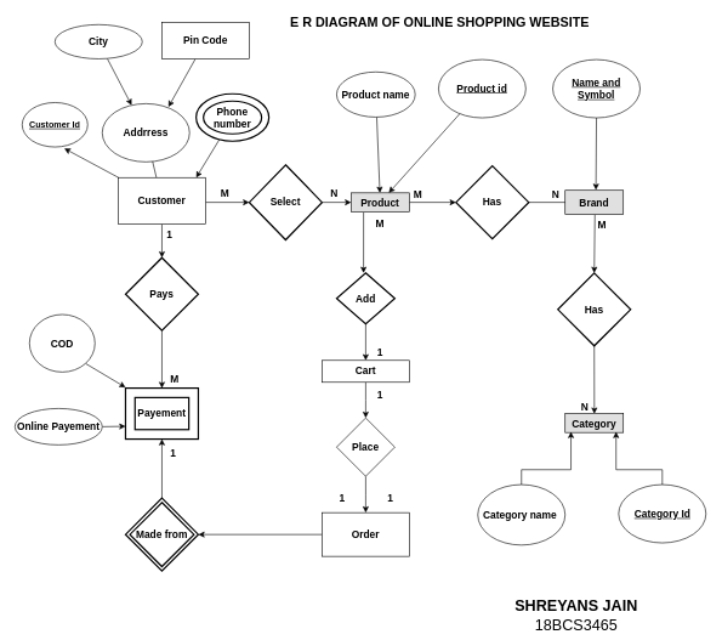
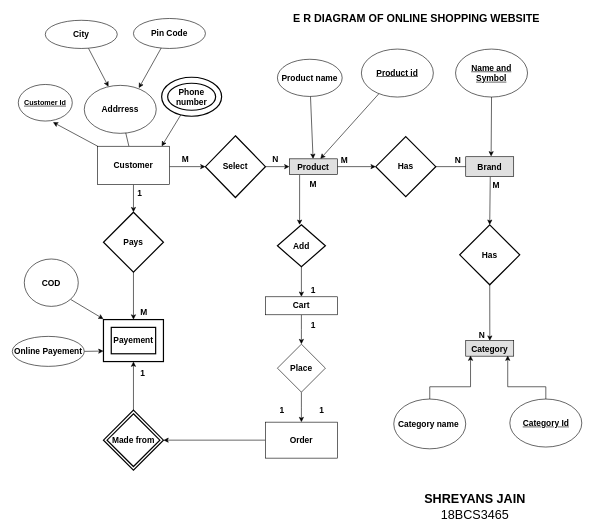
  <mxCell id="0" />
  <mxCell id="1" parent="0" />
  <mxCell id="2" style="edgeStyle=orthogonalEdgeStyle;rounded=0;orthogonalLoop=1;jettySize=auto;html=1;" parent="1" edge="1"><mxGeometry relative="1" as="geometry"><mxPoint x="342" y="277" as="targetPoint" /><mxPoint x="282" y="277" as="sourcePoint" /></mxGeometry></mxCell>
  <mxCell id="3" style="edgeStyle=orthogonalEdgeStyle;rounded=0;orthogonalLoop=1;jettySize=auto;html=1;" parent="1" source="4" target="6" edge="1"><mxGeometry relative="1" as="geometry"><mxPoint x="522" y="277" as="targetPoint" /></mxGeometry></mxCell>
  <mxCell id="4" value="&lt;b&gt;Select&lt;/b&gt;" style="shape=rhombus;strokeWidth=2;fontSize=17;perimeter=rhombusPerimeter;whiteSpace=wrap;html=1;align=center;fontSize=14;" parent="1" vertex="1"><mxGeometry x="342" y="225.5" width="100" height="103" as="geometry" /></mxCell>
  <mxCell id="5" style="edgeStyle=orthogonalEdgeStyle;rounded=0;orthogonalLoop=1;jettySize=auto;html=1;entryX=0;entryY=0.5;entryDx=0;entryDy=0;" parent="1" source="6" target="8" edge="1"><mxGeometry relative="1" as="geometry"><mxPoint x="582" y="294" as="targetPoint" /></mxGeometry></mxCell>
  <mxCell id="6" value="Product" style="text;align=center;verticalAlign=middle;spacingLeft=4;spacingRight=4;strokeColor=#000000;fillColor=#e0e0e0;rotatable=0;points=[[0,0.5],[1,0.5]];portConstraint=eastwest;fontSize=14;fontStyle=1" parent="1" vertex="1"><mxGeometry x="482" y="264" width="80" height="26" as="geometry" /></mxCell>
  <mxCell id="7" style="edgeStyle=orthogonalEdgeStyle;rounded=0;orthogonalLoop=1;jettySize=auto;html=1;exitX=1;exitY=0.5;exitDx=0;exitDy=0;entryX=0;entryY=0.5;entryDx=0;entryDy=0;" parent="1" source="8" target="9" edge="1"><mxGeometry relative="1" as="geometry"><mxPoint x="656" y="214" as="sourcePoint" /><mxPoint x="856" y="254" as="targetPoint" /><Array as="points"><mxPoint x="786" y="277" /><mxPoint x="786" y="277" /></Array></mxGeometry></mxCell>
  <mxCell id="8" value="&lt;b&gt;Has&lt;/b&gt;" style="shape=rhombus;strokeWidth=2;fontSize=17;perimeter=rhombusPerimeter;whiteSpace=wrap;html=1;align=center;fontSize=14;" parent="1" vertex="1"><mxGeometry x="626" y="227" width="100" height="100" as="geometry" /></mxCell>
  <mxCell id="9" value="Brand" style="text;align=center;verticalAlign=middle;spacingLeft=4;spacingRight=4;strokeColor=#000000;fillColor=#e0e0e0;rotatable=0;points=[[0,0.5],[1,0.5]];portConstraint=eastwest;fontSize=14;fontStyle=1" parent="1" vertex="1"><mxGeometry x="776" y="260.5" width="80" height="33" as="geometry" /></mxCell>
  <mxCell id="10" style="edgeStyle=none;rounded=0;orthogonalLoop=1;jettySize=auto;html=1;exitX=0.5;exitY=1;exitDx=0;exitDy=0;entryX=0.502;entryY=0.01;entryDx=0;entryDy=0;entryPerimeter=0;" parent="1" source="11" target="12" edge="1"><mxGeometry relative="1" as="geometry"><mxPoint x="826" y="484" as="sourcePoint" /><mxPoint x="813" y="564" as="targetPoint" /></mxGeometry></mxCell>
  <mxCell id="11" value="&lt;b&gt;Has&lt;/b&gt;" style="shape=rhombus;strokeWidth=2;fontSize=17;perimeter=rhombusPerimeter;whiteSpace=wrap;html=1;align=center;fontSize=14;" parent="1" vertex="1"><mxGeometry x="766" y="374" width="100" height="100" as="geometry" /></mxCell>
  <mxCell id="12" value="Category" style="text;align=center;verticalAlign=middle;spacingLeft=4;spacingRight=4;strokeColor=#000000;fillColor=#e0e0e0;rotatable=0;points=[[0,0.5],[1,0.5]];portConstraint=eastwest;fontSize=14;fontStyle=1" parent="1" vertex="1"><mxGeometry x="776" y="567" width="80" height="26" as="geometry" /></mxCell>
  <mxCell id="13" value="" style="endArrow=classic;html=1;exitX=0.213;exitY=1.038;exitDx=0;exitDy=0;exitPerimeter=0;" parent="1" source="6" edge="1"><mxGeometry width="50" height="50" relative="1" as="geometry"><mxPoint x="202" y="554" as="sourcePoint" /><mxPoint x="499" y="374" as="targetPoint" /></mxGeometry></mxCell>
  <mxCell id="14" style="edgeStyle=orthogonalEdgeStyle;rounded=0;orthogonalLoop=1;jettySize=auto;html=1;" parent="1" source="15" target="17" edge="1"><mxGeometry relative="1" as="geometry"><mxPoint x="502" y="494" as="targetPoint" /></mxGeometry></mxCell>
  <mxCell id="15" value="&lt;b&gt;Add&lt;/b&gt;" style="shape=rhombus;strokeWidth=2;fontSize=17;perimeter=rhombusPerimeter;whiteSpace=wrap;html=1;align=center;fontSize=14;" parent="1" vertex="1"><mxGeometry x="462" y="374" width="80" height="70" as="geometry" /></mxCell>
  <mxCell id="16" style="edgeStyle=orthogonalEdgeStyle;rounded=0;orthogonalLoop=1;jettySize=auto;html=1;" parent="1" source="17" edge="1"><mxGeometry relative="1" as="geometry"><mxPoint x="502" y="573" as="targetPoint" /></mxGeometry></mxCell>
  <mxCell id="17" value="&lt;font style=&quot;font-size: 14px&quot;&gt;&lt;b&gt;Cart&lt;/b&gt;&lt;/font&gt;" style="rounded=0;whiteSpace=wrap;html=1;" parent="1" vertex="1"><mxGeometry x="442" y="494" width="120" height="30" as="geometry" /></mxCell>
  <mxCell id="18" style="edgeStyle=orthogonalEdgeStyle;rounded=0;orthogonalLoop=1;jettySize=auto;html=1;" parent="1" source="19" edge="1"><mxGeometry relative="1" as="geometry"><mxPoint x="502" y="703" as="targetPoint" /></mxGeometry></mxCell>
  <mxCell id="19" value="&lt;span style=&quot;font-size: 14px&quot;&gt;&lt;b&gt;Place&lt;/b&gt;&lt;/span&gt;" style="rhombus;whiteSpace=wrap;html=1;" parent="1" vertex="1"><mxGeometry x="462" y="573" width="80" height="80" as="geometry" /></mxCell>
  <mxCell id="20" style="edgeStyle=orthogonalEdgeStyle;rounded=0;orthogonalLoop=1;jettySize=auto;html=1;" parent="1" source="21" target="23" edge="1"><mxGeometry relative="1" as="geometry"><mxPoint x="382" y="733" as="targetPoint" /></mxGeometry></mxCell>
  <mxCell id="21" value="&lt;font style=&quot;font-size: 14px&quot;&gt;&lt;b&gt;Order&lt;/b&gt;&lt;/font&gt;" style="rounded=0;whiteSpace=wrap;html=1;" parent="1" vertex="1"><mxGeometry x="442" y="703" width="120" height="60" as="geometry" /></mxCell>
  <mxCell id="22" style="edgeStyle=orthogonalEdgeStyle;rounded=0;orthogonalLoop=1;jettySize=auto;html=1;" parent="1" source="23" target="24" edge="1"><mxGeometry relative="1" as="geometry"><mxPoint x="222" y="572" as="targetPoint" /></mxGeometry></mxCell>
  <mxCell id="23" value="&lt;b&gt;Made from&lt;/b&gt;" style="shape=rhombus;double=1;strokeWidth=2;fontSize=17;perimeter=rhombusPerimeter;whiteSpace=wrap;html=1;align=center;fontSize=14;" parent="1" vertex="1"><mxGeometry x="172" y="683" width="100" height="100" as="geometry" /></mxCell>
  <mxCell id="24" value="&lt;b&gt;Payement&lt;/b&gt;" style="shape=ext;strokeWidth=2;margin=10;double=1;whiteSpace=wrap;html=1;align=center;fontSize=14;" parent="1" vertex="1"><mxGeometry x="172" y="532" width="100" height="70" as="geometry" /></mxCell>
  <mxCell id="25" style="edgeStyle=orthogonalEdgeStyle;rounded=0;orthogonalLoop=1;jettySize=auto;html=1;exitX=0.5;exitY=1;exitDx=0;exitDy=0;entryX=0.5;entryY=0;entryDx=0;entryDy=0;" parent="1" source="26" target="24" edge="1"><mxGeometry relative="1" as="geometry" /></mxCell>
  <mxCell id="26" value="&lt;b&gt;Pays&lt;/b&gt;" style="shape=rhombus;strokeWidth=2;fontSize=17;perimeter=rhombusPerimeter;whiteSpace=wrap;html=1;align=center;fontSize=14;" parent="1" vertex="1"><mxGeometry x="172" y="353" width="100" height="100" as="geometry" /></mxCell>
  <mxCell id="27" style="edgeStyle=orthogonalEdgeStyle;rounded=0;orthogonalLoop=1;jettySize=auto;html=1;exitX=0.5;exitY=1;exitDx=0;exitDy=0;entryX=0.5;entryY=0;entryDx=0;entryDy=0;" parent="1" source="30" target="26" edge="1"><mxGeometry relative="1" as="geometry" /></mxCell>
  <mxCell id="28" style="rounded=0;orthogonalLoop=1;jettySize=auto;html=1;" parent="1" source="30" edge="1"><mxGeometry relative="1" as="geometry"><mxPoint x="204.887" y="202.826" as="targetPoint" /></mxGeometry></mxCell>
  <mxCell id="29" style="rounded=0;orthogonalLoop=1;jettySize=auto;html=1;entryX=0.643;entryY=1.033;entryDx=0;entryDy=0;entryPerimeter=0;" parent="1" source="30" target="31" edge="1"><mxGeometry relative="1" as="geometry" /></mxCell>
  <mxCell id="30" value="&lt;b&gt;&lt;font style=&quot;font-size: 14px&quot;&gt;Customer&lt;/font&gt;&lt;/b&gt;" style="rounded=0;whiteSpace=wrap;html=1;" parent="1" vertex="1"><mxGeometry x="162" y="243" width="120" height="64" as="geometry" /></mxCell>
  <mxCell id="31" value="&lt;u&gt;&lt;b&gt;Customer Id&lt;/b&gt;&lt;/u&gt;" style="ellipse;whiteSpace=wrap;html=1;" parent="1" vertex="1"><mxGeometry x="30" y="140" width="90" height="61" as="geometry" /></mxCell>
  <mxCell id="32" value="&lt;b&gt;&lt;font style=&quot;font-size: 14px&quot;&gt;M&lt;/font&gt;&lt;/b&gt;" style="text;html=1;strokeColor=none;fillColor=none;align=center;verticalAlign=middle;whiteSpace=wrap;rounded=0;" parent="1" vertex="1"><mxGeometry x="289" y="254" width="40" height="20" as="geometry" /></mxCell>
  <mxCell id="33" value="&lt;b&gt;&lt;font style=&quot;font-size: 14px&quot;&gt;N&lt;/font&gt;&lt;/b&gt;" style="text;html=1;strokeColor=none;fillColor=none;align=center;verticalAlign=middle;whiteSpace=wrap;rounded=0;" parent="1" vertex="1"><mxGeometry x="439" y="254" width="40" height="20" as="geometry" /></mxCell>
  <mxCell id="34" style="rounded=0;orthogonalLoop=1;jettySize=auto;html=1;entryX=0.892;entryY=0;entryDx=0;entryDy=0;entryPerimeter=0;" parent="1" source="35" target="30" edge="1"><mxGeometry relative="1" as="geometry" /></mxCell>
  <mxCell id="35" value="&lt;b&gt;Phone number&lt;/b&gt;" style="ellipse;shape=doubleEllipse;margin=10;strokeWidth=2;fontSize=14;whiteSpace=wrap;html=1;align=center;" parent="1" vertex="1"><mxGeometry x="269" y="128" width="100" height="65" as="geometry" /></mxCell>
  <mxCell id="36" style="edgeStyle=none;rounded=0;orthogonalLoop=1;jettySize=auto;html=1;" parent="1" source="37" target="44" edge="1"><mxGeometry relative="1" as="geometry" /></mxCell>
  <mxCell id="37" value="&lt;b&gt;&lt;font style=&quot;font-size: 14px&quot;&gt;City&lt;/font&gt;&lt;/b&gt;" style="ellipse;whiteSpace=wrap;html=1;" parent="1" vertex="1"><mxGeometry x="75" y="33" width="120" height="47" as="geometry" /></mxCell>
  <mxCell id="38" style="edgeStyle=none;rounded=0;orthogonalLoop=1;jettySize=auto;html=1;entryX=0.758;entryY=0.056;entryDx=0;entryDy=0;entryPerimeter=0;" parent="1" source="39" target="44" edge="1"><mxGeometry relative="1" as="geometry" /></mxCell>
- <mxCell id="39" value="&lt;b&gt;&lt;font style=&quot;font-size: 14px&quot;&gt;Pin &lt;/font&gt;&lt;font style=&quot;font-size: 14px&quot;&gt;Code&lt;/font&gt;&lt;/b&gt;" style="whiteSpace=wrap;html=1;rounded=0;" parent="1" vertex="1"><mxGeometry x="222" y="30" width="120" height="50" as="geometry" /></mxCell>
+ <mxCell id="39" value="&lt;b&gt;&lt;font style=&quot;font-size: 14px&quot;&gt;Pin &lt;/font&gt;&lt;font style=&quot;font-size: 14px&quot;&gt;Code&lt;/font&gt;&lt;/b&gt;" style="ellipse;whiteSpace=wrap;html=1;" parent="1" vertex="1"><mxGeometry x="222" y="30" width="120" height="50" as="geometry" /></mxCell>
  <mxCell id="40" style="edgeStyle=none;rounded=0;orthogonalLoop=1;jettySize=auto;html=1;" parent="1" source="41" target="6" edge="1"><mxGeometry relative="1" as="geometry" /></mxCell>
  <mxCell id="41" value="&lt;b&gt;&lt;font style=&quot;font-size: 14px&quot;&gt;Product name&lt;/font&gt;&lt;/b&gt;" style="ellipse;whiteSpace=wrap;html=1;" parent="1" vertex="1"><mxGeometry x="462" y="98" width="108" height="62" as="geometry" /></mxCell>
  <mxCell id="42" style="edgeStyle=none;rounded=0;orthogonalLoop=1;jettySize=auto;html=1;" parent="1" source="43" target="6" edge="1"><mxGeometry relative="1" as="geometry" /></mxCell>
  <mxCell id="43" value="&lt;b&gt;&lt;u&gt;&lt;font style=&quot;font-size: 14px&quot;&gt;Product id&lt;/font&gt;&lt;/u&gt;&lt;/b&gt;" style="ellipse;whiteSpace=wrap;html=1;" parent="1" vertex="1"><mxGeometry x="602" y="81" width="120" height="80" as="geometry" /></mxCell>
  <mxCell id="44" value="&lt;font style=&quot;font-size: 14px&quot;&gt;&lt;b&gt;Addrress&lt;/b&gt;&lt;/font&gt;" style="ellipse;whiteSpace=wrap;html=1;" parent="1" vertex="1"><mxGeometry x="140" y="141.5" width="120" height="80" as="geometry" /></mxCell>
  <mxCell id="45" style="edgeStyle=none;rounded=0;orthogonalLoop=1;jettySize=auto;html=1;exitX=0.5;exitY=1;exitDx=0;exitDy=0;entryX=0.529;entryY=-0.015;entryDx=0;entryDy=0;entryPerimeter=0;" parent="1" source="46" target="9" edge="1"><mxGeometry relative="1" as="geometry" /></mxCell>
  <mxCell id="46" value="&lt;b&gt;&lt;font style=&quot;font-size: 14px&quot;&gt;&lt;u&gt;Name and Symbol&lt;/u&gt;&lt;/font&gt;&lt;/b&gt;" style="ellipse;whiteSpace=wrap;html=1;" parent="1" vertex="1"><mxGeometry x="759" y="81" width="120" height="80" as="geometry" /></mxCell>
  <mxCell id="47" style="edgeStyle=none;rounded=0;orthogonalLoop=1;jettySize=auto;html=1;exitX=1;exitY=1;exitDx=0;exitDy=0;entryX=0;entryY=-0.014;entryDx=0;entryDy=0;entryPerimeter=0;" parent="1" source="48" target="24" edge="1"><mxGeometry relative="1" as="geometry"><mxPoint x="172" y="524" as="targetPoint" /></mxGeometry></mxCell>
  <mxCell id="48" value="&lt;b&gt;&lt;font style=&quot;font-size: 14px&quot;&gt;COD&lt;/font&gt;&lt;/b&gt;" style="ellipse;whiteSpace=wrap;html=1;" parent="1" vertex="1"><mxGeometry x="40" y="431" width="90" height="79" as="geometry" /></mxCell>
  <mxCell id="49" style="edgeStyle=none;rounded=0;orthogonalLoop=1;jettySize=auto;html=1;exitX=1;exitY=0.5;exitDx=0;exitDy=0;entryX=0;entryY=0.75;entryDx=0;entryDy=0;" parent="1" source="50" target="24" edge="1"><mxGeometry relative="1" as="geometry"><mxPoint x="170" y="585" as="targetPoint" /></mxGeometry></mxCell>
  <mxCell id="50" value="&lt;font style=&quot;font-size: 14px&quot;&gt;&lt;b&gt;Online Payement&lt;/b&gt;&lt;/font&gt;" style="ellipse;whiteSpace=wrap;html=1;" parent="1" vertex="1"><mxGeometry x="20" y="560" width="120" height="50" as="geometry" /></mxCell>
  <mxCell id="51" style="edgeStyle=orthogonalEdgeStyle;rounded=0;orthogonalLoop=1;jettySize=auto;html=1;entryX=0.1;entryY=0.962;entryDx=0;entryDy=0;entryPerimeter=0;" parent="1" source="52" target="12" edge="1"><mxGeometry relative="1" as="geometry"><Array as="points"><mxPoint x="716" y="644" /><mxPoint x="784" y="644" /></Array></mxGeometry></mxCell>
  <mxCell id="52" value="&lt;span style=&quot;font-size: 14px&quot;&gt;&lt;b&gt;Category name&amp;nbsp;&lt;/b&gt;&lt;/span&gt;" style="ellipse;whiteSpace=wrap;html=1;" parent="1" vertex="1"><mxGeometry x="656" y="664.5" width="120" height="83" as="geometry" /></mxCell>
  <mxCell id="53" style="edgeStyle=orthogonalEdgeStyle;rounded=0;orthogonalLoop=1;jettySize=auto;html=1;entryX=0.875;entryY=0.963;entryDx=0;entryDy=0;entryPerimeter=0;" parent="1" source="54" target="12" edge="1"><mxGeometry relative="1" as="geometry"><Array as="points"><mxPoint x="910" y="644" /><mxPoint x="846" y="644" /></Array></mxGeometry></mxCell>
  <mxCell id="54" value="&lt;u&gt;&lt;b&gt;&lt;font style=&quot;font-size: 14px&quot;&gt;Category Id&lt;/font&gt;&lt;/b&gt;&lt;/u&gt;" style="ellipse;whiteSpace=wrap;html=1;" parent="1" vertex="1"><mxGeometry x="849.5" y="664.5" width="120" height="80" as="geometry" /></mxCell>
  <mxCell id="55" value="&lt;b&gt;&lt;font style=&quot;font-size: 14px&quot;&gt;M&lt;/font&gt;&lt;/b&gt;" style="text;html=1;strokeColor=none;fillColor=none;align=center;verticalAlign=middle;whiteSpace=wrap;rounded=0;" parent="1" vertex="1"><mxGeometry x="502" y="297" width="40" height="20" as="geometry" /></mxCell>
  <mxCell id="56" value="&lt;b&gt;&lt;font style=&quot;font-size: 14px&quot;&gt;1&lt;/font&gt;&lt;/b&gt;" style="text;html=1;strokeColor=none;fillColor=none;align=center;verticalAlign=middle;whiteSpace=wrap;rounded=0;" parent="1" vertex="1"><mxGeometry x="502" y="474" width="40" height="20" as="geometry" /></mxCell>
  <mxCell id="57" value="&lt;b&gt;&lt;font style=&quot;font-size: 14px&quot;&gt;1&lt;/font&gt;&lt;/b&gt;" style="text;html=1;strokeColor=none;fillColor=none;align=center;verticalAlign=middle;whiteSpace=wrap;rounded=0;" parent="1" vertex="1"><mxGeometry x="516" y="673" width="40" height="20" as="geometry" /></mxCell>
  <mxCell id="58" value="&lt;b&gt;&lt;font style=&quot;font-size: 14px&quot;&gt;1&lt;/font&gt;&lt;/b&gt;" style="text;html=1;strokeColor=none;fillColor=none;align=center;verticalAlign=middle;whiteSpace=wrap;rounded=0;" parent="1" vertex="1"><mxGeometry x="450" y="673" width="40" height="20" as="geometry" /></mxCell>
  <mxCell id="59" value="&lt;b&gt;&lt;font style=&quot;font-size: 14px&quot;&gt;1&lt;/font&gt;&lt;/b&gt;" style="text;html=1;resizable=0;points=[];autosize=1;align=left;verticalAlign=top;spacingTop=-4;" parent="1" vertex="1"><mxGeometry x="232" y="610" width="20" height="20" as="geometry" /></mxCell>
  <mxCell id="60" value="&lt;b&gt;&lt;font style=&quot;font-size: 14px&quot;&gt;M&lt;/font&gt;&lt;/b&gt;" style="text;html=1;resizable=0;points=[];autosize=1;align=left;verticalAlign=top;spacingTop=-4;" parent="1" vertex="1"><mxGeometry x="232" y="509" width="30" height="20" as="geometry" /></mxCell>
  <mxCell id="61" value="&lt;b&gt;&lt;font style=&quot;font-size: 14px&quot;&gt;1&lt;/font&gt;&lt;/b&gt;" style="text;html=1;resizable=0;points=[];autosize=1;align=left;verticalAlign=top;spacingTop=-4;" parent="1" vertex="1"><mxGeometry x="227" y="310.5" width="20" height="20" as="geometry" /></mxCell>
  <mxCell id="62" value="&lt;font style=&quot;font-size: 14px&quot;&gt;&lt;b&gt;1&lt;/b&gt;&lt;/font&gt;" style="text;html=1;resizable=0;points=[];autosize=1;align=left;verticalAlign=top;spacingTop=-4;" parent="1" vertex="1"><mxGeometry x="516" y="530" width="20" height="20" as="geometry" /></mxCell>
  <mxCell id="63" value="&lt;span style=&quot;font-size: 14px&quot;&gt;&lt;b&gt;M&lt;/b&gt;&lt;/span&gt;" style="text;html=1;resizable=0;points=[];autosize=1;align=left;verticalAlign=top;spacingTop=-4;" parent="1" vertex="1"><mxGeometry x="566" y="255" width="30" height="20" as="geometry" /></mxCell>
  <mxCell id="64" value="&lt;b&gt;&lt;font style=&quot;font-size: 14px&quot;&gt;N&lt;/font&gt;&lt;/b&gt;" style="text;html=1;resizable=0;points=[];autosize=1;align=left;verticalAlign=top;spacingTop=-4;" parent="1" vertex="1"><mxGeometry x="756" y="255" width="30" height="20" as="geometry" /></mxCell>
  <mxCell id="65" value="&lt;b&gt;&lt;font style=&quot;font-size: 14px&quot;&gt;M&lt;/font&gt;&lt;/b&gt;" style="text;html=1;resizable=0;points=[];autosize=1;align=left;verticalAlign=top;spacingTop=-4;" parent="1" vertex="1"><mxGeometry x="819" y="297" width="30" height="20" as="geometry" /></mxCell>
  <mxCell id="66" value="&lt;b&gt;&lt;font style=&quot;font-size: 14px&quot;&gt;N&lt;/font&gt;&lt;/b&gt;" style="text;html=1;resizable=0;points=[];autosize=1;align=left;verticalAlign=top;spacingTop=-4;" parent="1" vertex="1"><mxGeometry x="796" y="547" width="30" height="20" as="geometry" /></mxCell>
- <mxCell id="67" value="&lt;font size=&quot;1&quot;&gt;&lt;b style=&quot;font-size: 18px&quot;&gt;E R DIAGRAM OF ONLINE SHOPPING WEBSITE&lt;/b&gt;&lt;/font&gt;" style="text;html=1;strokeColor=none;fillColor=none;align=center;verticalAlign=middle;whiteSpace=wrap;rounded=0;" parent="1" vertex="1"><mxGeometry x="374" y="20.118" width="460" height="20" as="geometry" /></mxCell>
+ <mxCell id="67" value="&lt;font size=&quot;1&quot;&gt;&lt;b style=&quot;font-size: 18px&quot;&gt;E R DIAGRAM OF ONLINE SHOPPING WEBSITE&lt;/b&gt;&lt;/font&gt;" style="text;html=1;strokeColor=none;fillColor=none;align=center;verticalAlign=middle;whiteSpace=wrap;rounded=0;" parent="1" vertex="1"><mxGeometry x="464" y="20.118" width="460" height="20" as="geometry" /></mxCell>
  <mxCell id="68" value="&lt;font style=&quot;font-size: 21px&quot;&gt;&lt;b&gt;SHREYANS JAIN&lt;br&gt;&lt;/b&gt;18BCS3465&lt;/font&gt;" style="text;html=1;strokeColor=none;fillColor=none;align=center;verticalAlign=middle;whiteSpace=wrap;rounded=0;" parent="1" vertex="1"><mxGeometry x="701" y="832.618" width="181" height="23" as="geometry" /></mxCell>
  <mxCell id="69" style="edgeStyle=none;rounded=0;orthogonalLoop=1;jettySize=auto;html=1;exitX=0.511;exitY=1.019;exitDx=0;exitDy=0;entryX=0.5;entryY=0;entryDx=0;entryDy=0;exitPerimeter=0;" parent="1" source="9" target="11" edge="1"><mxGeometry relative="1" as="geometry"><mxPoint x="902" y="151.5" as="sourcePoint" /><mxPoint x="862" y="271.49" as="targetPoint" /></mxGeometry></mxCell>
